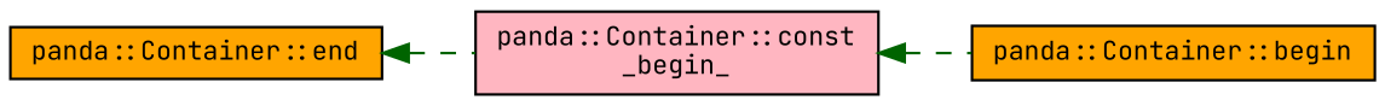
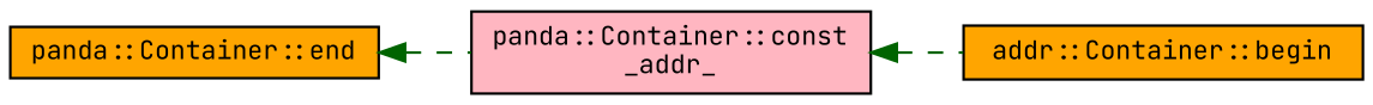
  digraph {
    fontname="JetBrains Mono"
    rankdir=LR
    node [color=black fillcolor=orange fontname="JetBrains Mono" fontsize=10 shape=record style=filled]
    edge [color=darkgreen dir=back fontname="JetBrains Mono" fontsize=10 labelfontname=Helvetica labelfontsize=10 style=dashed]
-   n1 [fillcolor=lightpink fontcolor=black height=0.2 label="panda::Container::const\l_begin_" width=0.4]
-   n2 [height=0.2 label="panda::Container::begin" width=0.4]
+   n1 [fillcolor=lightpink fontcolor=black height=0.2 label="panda::Container::const\l_addr_" width=0.4]
+   n2 [height=0.2 label="addr::Container::begin" width=0.4]
    n3 [height=0.2 label="panda::Container::end" width=0.4]
    n1 -> n2
    n3 -> n1
  }
